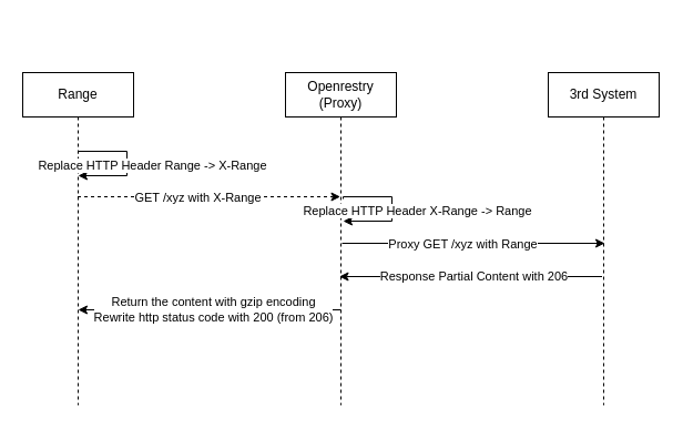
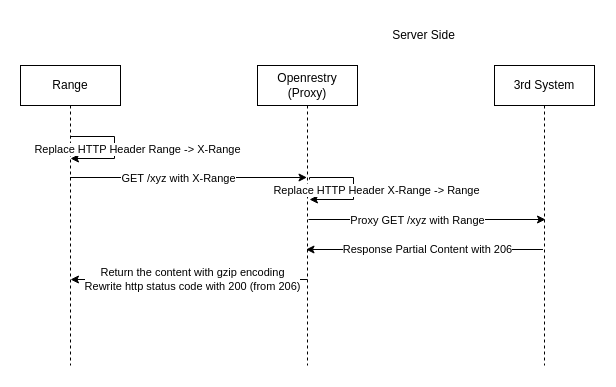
  <mxCell id="0" />
  <mxCell id="1" parent="0" />
- <mxCell id="2" style="edgeStyle=orthogonalEdgeStyle;rounded=0;orthogonalLoop=1;jettySize=auto;html=1;curved=0;dashed=1;" edge="1" parent="1" source="4" target="5"><mxGeometry relative="1" as="geometry"><Array as="points"><mxPoint x="187" y="177" /><mxPoint x="187" y="177" /></Array></mxGeometry></mxCell>
+ <mxCell id="2" style="edgeStyle=orthogonalEdgeStyle;rounded=0;orthogonalLoop=1;jettySize=auto;html=1;curved=0;" edge="1" parent="1" source="4" target="5"><mxGeometry relative="1" as="geometry"><Array as="points"><mxPoint x="187" y="177" /><mxPoint x="187" y="177" /></Array></mxGeometry></mxCell>
  <mxCell id="3" value="GET /xyz with X-Range" style="edgeLabel;html=1;align=center;verticalAlign=middle;resizable=0;points=[];" vertex="1" connectable="0" parent="2"><mxGeometry x="-0.101" relative="1" as="geometry"><mxPoint x="1" as="offset" /></mxGeometry></mxCell>
  <mxCell id="4" value="Range" style="shape=umlLifeline;perimeter=lifelinePerimeter;whiteSpace=wrap;html=1;container=1;dropTarget=0;collapsible=0;recursiveResize=0;outlineConnect=0;portConstraint=eastwest;newEdgeStyle={&quot;curved&quot;:0,&quot;rounded&quot;:0};" vertex="1" parent="1"><mxGeometry x="20" y="65" width="100" height="300" as="geometry" /></mxCell>
  <mxCell id="5" value="Openrestry&lt;div&gt;(Proxy)&lt;/div&gt;" style="shape=umlLifeline;perimeter=lifelinePerimeter;whiteSpace=wrap;html=1;container=1;dropTarget=0;collapsible=0;recursiveResize=0;outlineConnect=0;portConstraint=eastwest;newEdgeStyle={&quot;curved&quot;:0,&quot;rounded&quot;:0};" vertex="1" parent="1"><mxGeometry x="257" y="65" width="100" height="300" as="geometry" /></mxCell>
  <mxCell id="6" style="edgeStyle=orthogonalEdgeStyle;rounded=0;orthogonalLoop=1;jettySize=auto;html=1;curved=0;" edge="1" parent="1"><mxGeometry relative="1" as="geometry"><mxPoint x="542.5" y="249" as="sourcePoint" /><mxPoint x="305.5" y="249" as="targetPoint" /></mxGeometry></mxCell>
  <mxCell id="7" value="Response Partial Content with 206" style="edgeLabel;html=1;align=center;verticalAlign=middle;resizable=0;points=[];" vertex="1" connectable="0" parent="6"><mxGeometry x="-0.177" y="-1" relative="1" as="geometry"><mxPoint x="-18" as="offset" /></mxGeometry></mxCell>
  <mxCell id="8" value="3rd System" style="shape=umlLifeline;perimeter=lifelinePerimeter;whiteSpace=wrap;html=1;container=1;dropTarget=0;collapsible=0;recursiveResize=0;outlineConnect=0;portConstraint=eastwest;newEdgeStyle={&quot;curved&quot;:0,&quot;rounded&quot;:0};" vertex="1" parent="1"><mxGeometry x="494" y="65" width="100" height="300" as="geometry" /></mxCell>
  <mxCell id="9" style="edgeStyle=orthogonalEdgeStyle;rounded=0;orthogonalLoop=1;jettySize=auto;html=1;curved=0;" edge="1" parent="1"><mxGeometry relative="1" as="geometry"><mxPoint x="70" y="138" as="sourcePoint" /><mxPoint x="70" y="158" as="targetPoint" /><Array as="points"><mxPoint x="70" y="136" /><mxPoint x="114" y="136" /><mxPoint x="114" y="158" /></Array></mxGeometry></mxCell>
  <mxCell id="10" value="Replace HTTP Header Range -&amp;gt; X-Range" style="edgeLabel;html=1;align=center;verticalAlign=middle;resizable=0;points=[];" vertex="1" connectable="0" parent="9"><mxGeometry x="-0.571" y="3" relative="1" as="geometry"><mxPoint x="44" y="15" as="offset" /></mxGeometry></mxCell>
  <mxCell id="11" style="edgeStyle=orthogonalEdgeStyle;rounded=0;orthogonalLoop=1;jettySize=auto;html=1;curved=0;" edge="1" parent="1"><mxGeometry relative="1" as="geometry"><mxPoint x="309" y="179" as="sourcePoint" /><mxPoint x="309" y="199" as="targetPoint" /><Array as="points"><mxPoint x="309" y="177" /><mxPoint x="353" y="177" /><mxPoint x="353" y="199" /></Array></mxGeometry></mxCell>
  <mxCell id="12" value="Replace HTTP Header X-Range -&amp;gt; Range" style="edgeLabel;html=1;align=center;verticalAlign=middle;resizable=0;points=[];" vertex="1" connectable="0" parent="11"><mxGeometry x="-0.571" y="3" relative="1" as="geometry"><mxPoint x="44" y="15" as="offset" /></mxGeometry></mxCell>
  <mxCell id="13" style="edgeStyle=orthogonalEdgeStyle;rounded=0;orthogonalLoop=1;jettySize=auto;html=1;curved=0;" edge="1" parent="1"><mxGeometry relative="1" as="geometry"><mxPoint x="308" y="219" as="sourcePoint" /><mxPoint x="545" y="219" as="targetPoint" /><Array as="points"><mxPoint x="425" y="219" /><mxPoint x="425" y="219" /></Array></mxGeometry></mxCell>
  <mxCell id="14" value="Proxy GET /xyz with Range" style="edgeLabel;html=1;align=center;verticalAlign=middle;resizable=0;points=[];" vertex="1" connectable="0" parent="13"><mxGeometry x="-0.101" relative="1" as="geometry"><mxPoint x="1" as="offset" /></mxGeometry></mxCell>
  <mxCell id="15" style="edgeStyle=orthogonalEdgeStyle;rounded=0;orthogonalLoop=1;jettySize=auto;html=1;curved=0;" edge="1" parent="1"><mxGeometry relative="1" as="geometry"><mxPoint x="307" y="279" as="sourcePoint" /><mxPoint x="70" y="279" as="targetPoint" /></mxGeometry></mxCell>
  <mxCell id="16" value="Return the content with gzip encoding&lt;div&gt;Rewrite http status code with 200 (from 206)&lt;/div&gt;" style="edgeLabel;html=1;align=center;verticalAlign=middle;resizable=0;points=[];" vertex="1" connectable="0" parent="15"><mxGeometry x="-0.177" y="-1" relative="1" as="geometry"><mxPoint x="-18" as="offset" /></mxGeometry></mxCell>
+ <mxCell id="17" value="Server Side" style="text;html=1;align=center;verticalAlign=middle;whiteSpace=wrap;rounded=0;" vertex="1" parent="1"><mxGeometry x="367" y="20" width="113" height="30" as="geometry" /></mxCell>
